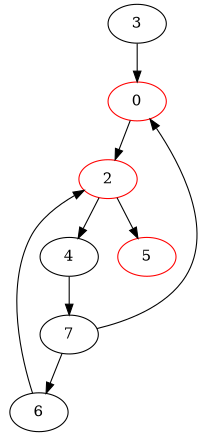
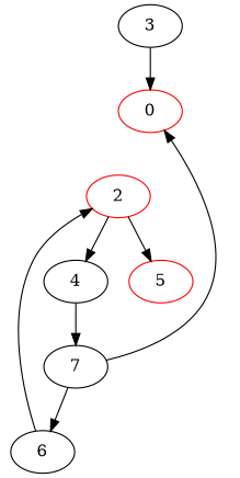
  digraph {
    0 [color=red]
    2 [color=red]
    5 [color=red]
    4
    7
    6
    3
-   0 -> 2
    2 -> 5
    2 -> 4
    4 -> 7
    7 -> 0
    7 -> 6
    6 -> 2
    3 -> 0
  }
